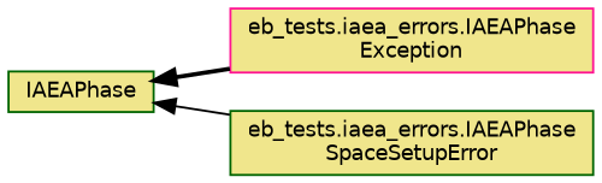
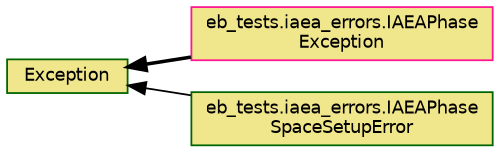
  digraph {
    rankdir=LR
    node [color=darkgreen fillcolor=khaki fontname=Helvetica fontsize=10 shape=box style=filled]
    edge [color=black dir=back fontname=Helvetica fontsize=10 labelfontname=Helvetica labelfontsize=10]
-   n1 [height=0.2 label=IAEAPhase width=0.4]
+   n1 [height=0.2 label=Exception width=0.4]
    n2 [color=deeppink height=0.2 label="eb_tests.iaea_errors.IAEAPhase\lException" width=0.4]
    n3 [height=0.2 label="eb_tests.iaea_errors.IAEAPhase\lSpaceSetupError" width=0.4]
    n1 -> n2 [style=bold]
    n1 -> n3 [style=solid]
  }
